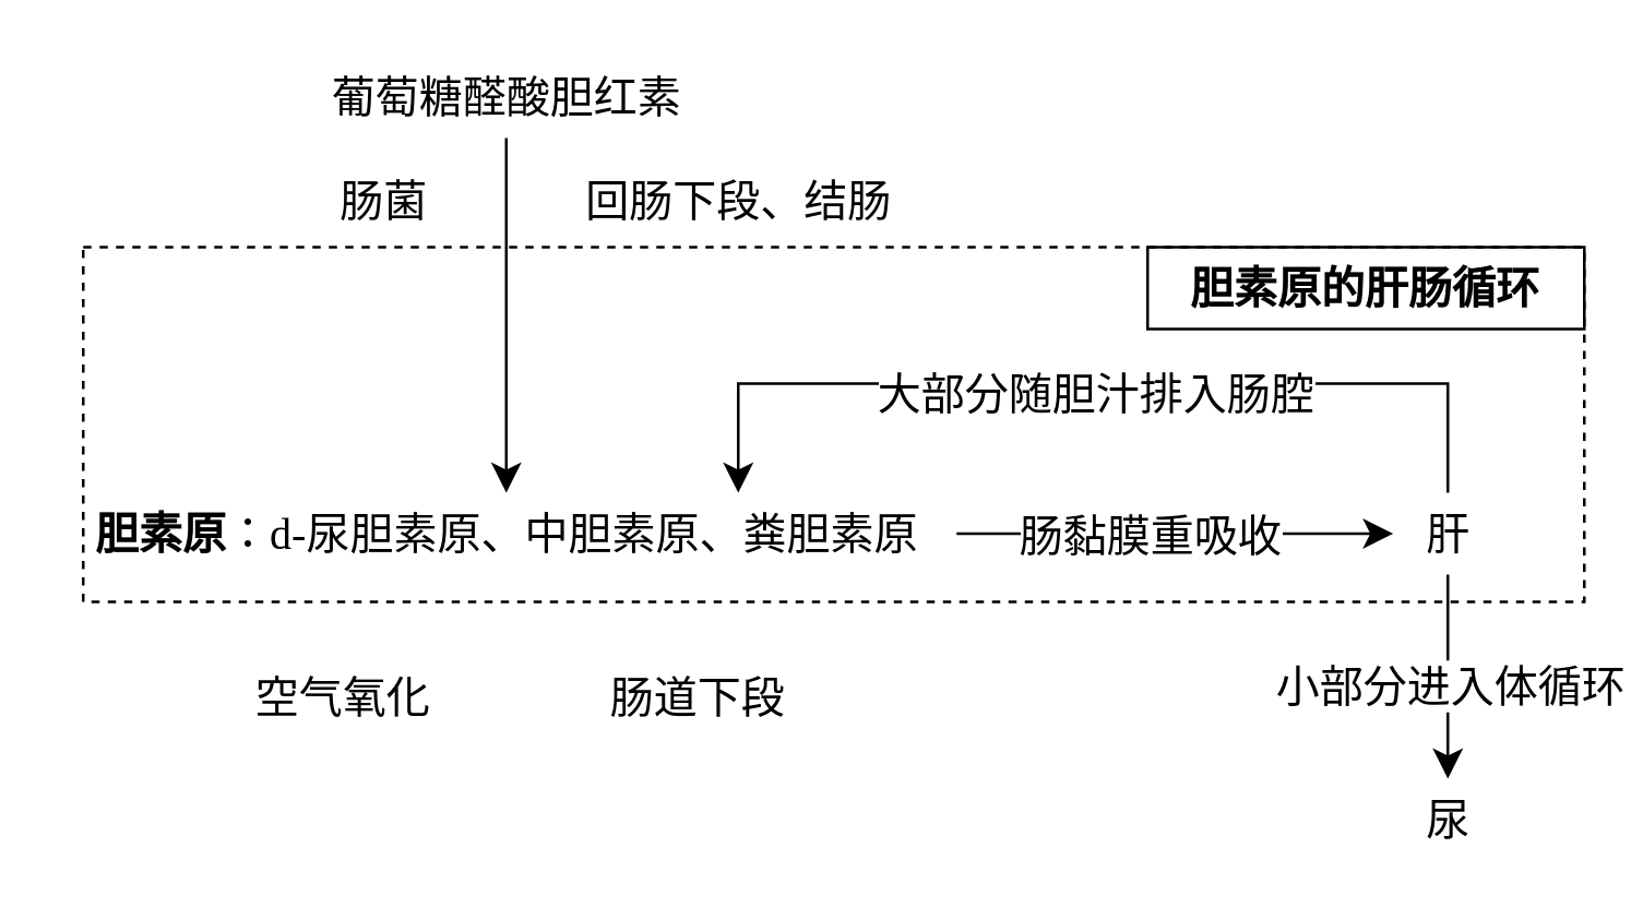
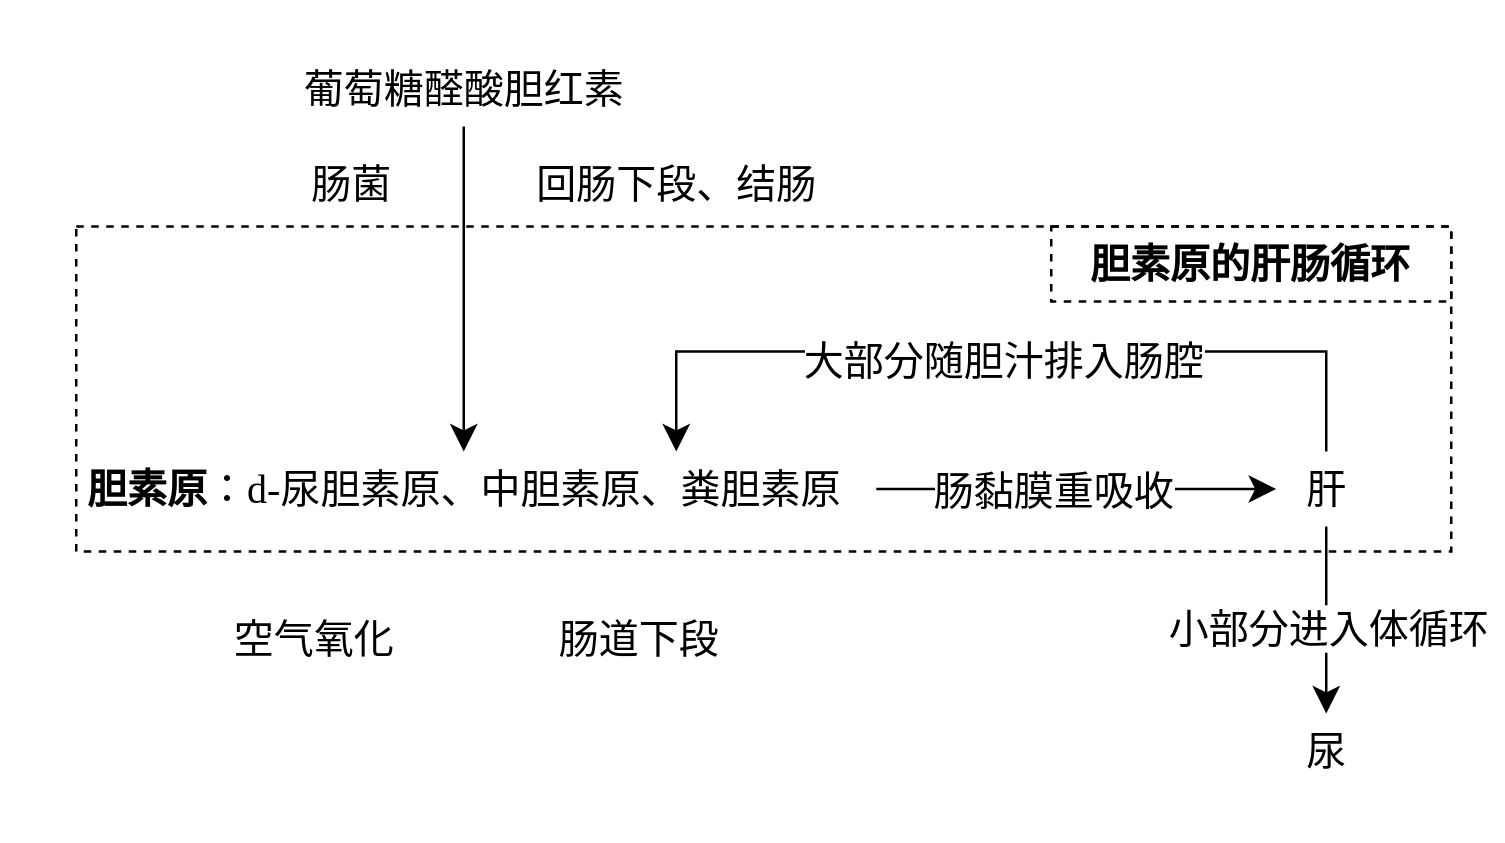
  <mxCell id="0" />
  <mxCell id="1" parent="0" />
  <mxCell id="2" value="" style="rounded=0;whiteSpace=wrap;html=1;fontSize=16;fillColor=none;dashed=1;fontFamily=var(--font-sans);" parent="1" vertex="1"><mxGeometry x="30" y="90" width="550" height="130" as="geometry" /></mxCell>
  <mxCell id="3" value="" style="edgeStyle=none;curved=1;rounded=0;orthogonalLoop=1;jettySize=auto;html=1;fontSize=12;startSize=8;endSize=8;fontFamily=var(--font-sans);" parent="1" source="4" target="7" edge="1"><mxGeometry relative="1" as="geometry" /></mxCell>
  <mxCell id="4" value="葡萄糖醛酸胆红素" style="text;html=1;align=center;verticalAlign=middle;resizable=0;points=[];autosize=1;strokeColor=none;fillColor=none;fontSize=16;fontFamily=var(--font-sans);" parent="1" vertex="1"><mxGeometry y="20" width="150" height="30" as="geometry" x="110" /></mxCell>
  <mxCell id="5" value="" style="edgeStyle=none;curved=1;rounded=0;orthogonalLoop=1;jettySize=auto;html=1;fontSize=12;startSize=8;endSize=8;fontFamily=var(--font-sans);" parent="1" source="7" target="16" edge="1"><mxGeometry relative="1" as="geometry" /></mxCell>
  <mxCell id="6" value="肠黏膜重吸收" style="edgeLabel;html=1;align=center;verticalAlign=middle;resizable=0;points=[];fontSize=16;fontFamily=var(--font-sans);" parent="5" vertex="1" connectable="0"><mxGeometry x="-0.318" y="3" relative="1" as="geometry"><mxPoint x="15" y="3" as="offset" /></mxGeometry></mxCell>
  <mxCell id="7" value="&lt;b&gt;胆素原&lt;/b&gt;：d-尿胆素原、中胆素原、粪胆素原" style="text;html=1;align=center;verticalAlign=middle;resizable=0;points=[];autosize=1;strokeColor=none;fillColor=none;fontSize=16;fontFamily=var(--font-sans);" parent="1" vertex="1"><mxGeometry x="20" y="180" width="330" height="30" as="geometry" /></mxCell>
  <mxCell id="8" value="肠菌" style="text;html=1;align=center;verticalAlign=middle;resizable=0;points=[];autosize=1;strokeColor=none;fillColor=none;fontSize=16;fontFamily=var(--font-sans);" parent="1" vertex="1"><mxGeometry y="58" width="60" height="30" as="geometry" x="110" /></mxCell>
  <mxCell id="9" value="回肠下段、结肠" style="text;html=1;align=center;verticalAlign=middle;resizable=0;points=[];autosize=1;strokeColor=none;fillColor=none;fontSize=16;fontFamily=var(--font-sans);" parent="1" vertex="1"><mxGeometry x="200" y="58" width="140" height="30" as="geometry" /></mxCell>
  <mxCell id="10" value="空气氧化" style="text;html=1;align=center;verticalAlign=middle;resizable=0;points=[];autosize=1;strokeColor=none;fillColor=none;fontSize=16;fontFamily=var(--font-sans);" parent="1" vertex="1"><mxGeometry x="80" y="240" width="90" height="30" as="geometry" /></mxCell>
  <mxCell id="11" value="肠道下段" style="text;html=1;align=center;verticalAlign=middle;resizable=0;points=[];autosize=1;strokeColor=none;fillColor=none;fontSize=16;fontFamily=var(--font-sans);" parent="1" vertex="1"><mxGeometry x="210" y="240" width="90" height="30" as="geometry" /></mxCell>
  <mxCell id="12" style="edgeStyle=orthogonalEdgeStyle;rounded=0;orthogonalLoop=1;jettySize=auto;html=1;fontSize=12;startSize=8;endSize=8;fontFamily=var(--font-sans);" parent="1" source="16" target="7" edge="1"><mxGeometry relative="1" as="geometry"><Array as="points"><mxPoint x="530" y="140" /><mxPoint x="270" y="140" /></Array></mxGeometry></mxCell>
  <mxCell id="13" value="大部分随胆汁排入肠腔" style="edgeLabel;html=1;align=center;verticalAlign=middle;resizable=0;points=[];fontSize=16;fontFamily=var(--font-sans);" parent="12" vertex="1" connectable="0"><mxGeometry x="0.101" y="3" relative="1" as="geometry"><mxPoint x="17" as="offset" /></mxGeometry></mxCell>
  <mxCell id="14" value="" style="edgeStyle=none;curved=1;rounded=0;orthogonalLoop=1;jettySize=auto;html=1;fontSize=12;startSize=8;endSize=8;fontFamily=var(--font-sans);" parent="1" source="16" target="17" edge="1"><mxGeometry relative="1" as="geometry" /></mxCell>
  <mxCell id="15" value="小部分进入体循环" style="edgeLabel;html=1;align=center;verticalAlign=middle;resizable=0;points=[];fontSize=16;fontFamily=var(--font-sans);" parent="14" vertex="1" connectable="0"><mxGeometry x="-0.219" y="1" relative="1" as="geometry"><mxPoint x="-1" y="11" as="offset" /></mxGeometry></mxCell>
  <mxCell id="16" value="肝" style="text;html=1;align=center;verticalAlign=middle;resizable=0;points=[];autosize=1;strokeColor=none;fillColor=none;fontSize=16;fontFamily=var(--font-sans);" parent="1" vertex="1"><mxGeometry x="510" y="180" width="40" height="30" as="geometry" /></mxCell>
  <mxCell id="17" value="尿" style="text;html=1;align=center;verticalAlign=middle;resizable=0;points=[];autosize=1;strokeColor=none;fillColor=none;fontSize=16;fontFamily=var(--font-sans);" parent="1" vertex="1"><mxGeometry x="510" y="284.83" width="40" height="30" as="geometry" /></mxCell>
- <mxCell id="18" value="胆素原的肝肠循环" style="rounded=0;whiteSpace=wrap;html=1;fontSize=16;fillColor=none;dashed=0;fontStyle=1;fontFamily=var(--font-sans);" parent="1" vertex="1"><mxGeometry x="420" y="90" width="160" height="30" as="geometry" /></mxCell>
+ <mxCell id="18" value="胆素原的肝肠循环" style="rounded=0;whiteSpace=wrap;html=1;fontSize=16;fillColor=none;dashed=1;fontStyle=1;fontFamily=var(--font-sans);" parent="1" vertex="1"><mxGeometry x="420" y="90" width="160" height="30" as="geometry" /></mxCell>
